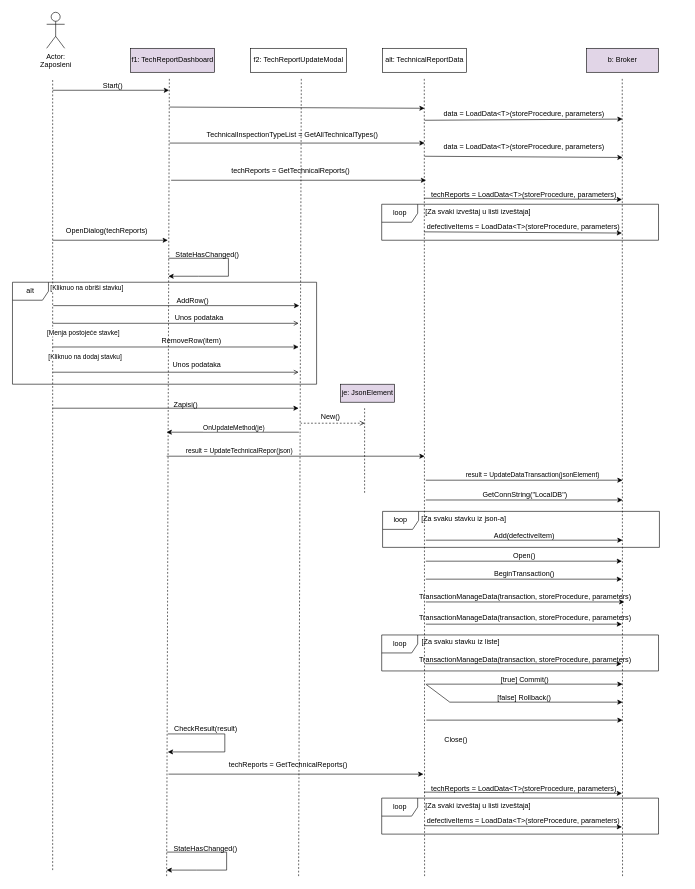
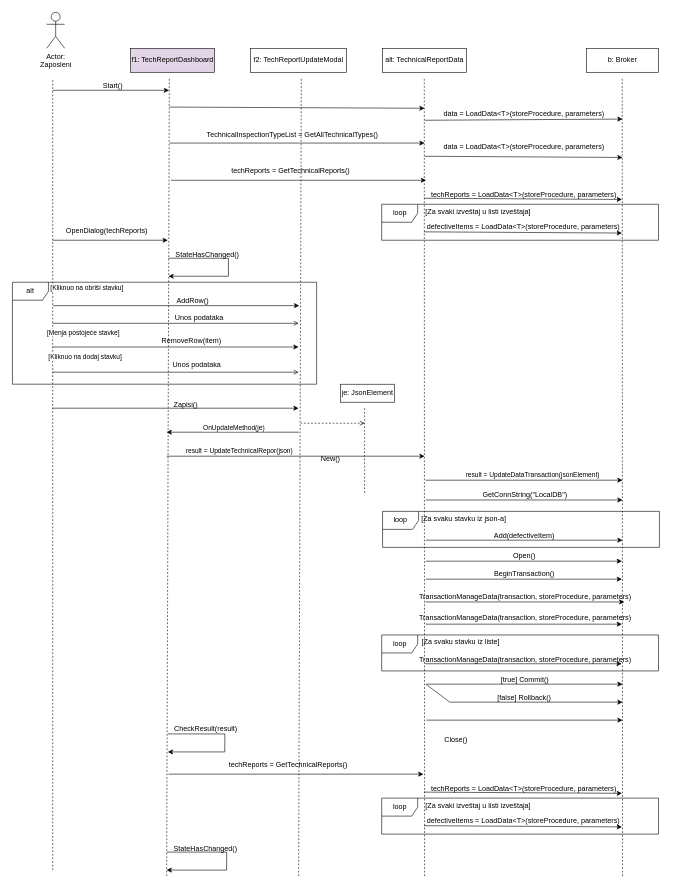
  <mxCell id="0" />
  <mxCell id="1" parent="0" />
  <mxCell id="2" value="Actor:&lt;br&gt;Zaposleni" style="shape=umlActor;verticalLabelPosition=bottom;verticalAlign=top;html=1;outlineConnect=0;" vertex="1" parent="1"><mxGeometry x="77" y="20" width="30" height="60" as="geometry" /></mxCell>
  <mxCell id="3" value="f1: TechReportDashboard" style="rounded=0;whiteSpace=wrap;html=1;fillColor=#e1d5e7;" vertex="1" parent="1"><mxGeometry x="217" y="80" width="140" height="40" as="geometry" /></mxCell>
  <mxCell id="4" value="alt: TechnicalReportData" style="rounded=0;whiteSpace=wrap;html=1;" vertex="1" parent="1"><mxGeometry x="637" y="80" width="140" height="40" as="geometry" /></mxCell>
- <mxCell id="5" value="b: Broker" style="rounded=0;whiteSpace=wrap;html=1;fillColor=#e1d5e7;" vertex="1" parent="1"><mxGeometry x="977" y="80" width="120" height="40" as="geometry" /></mxCell>
+ <mxCell id="5" value="b: Broker" style="rounded=0;whiteSpace=wrap;html=1;" vertex="1" parent="1"><mxGeometry x="977" y="80" width="120" height="40" as="geometry" /></mxCell>
  <mxCell id="6" value="" style="endArrow=none;dashed=1;html=1;rounded=0;" edge="1" parent="1"><mxGeometry width="50" height="50" relative="1" as="geometry"><mxPoint x="87" y="1450" as="sourcePoint" /><mxPoint x="87" y="130" as="targetPoint" /></mxGeometry></mxCell>
  <mxCell id="7" value="" style="endArrow=none;dashed=1;html=1;rounded=0;" edge="1" parent="1"><mxGeometry width="50" height="50" relative="1" as="geometry"><mxPoint x="277" y="1460" as="sourcePoint" /><mxPoint x="281.5" y="130" as="targetPoint" /></mxGeometry></mxCell>
  <mxCell id="8" value="" style="endArrow=none;dashed=1;html=1;rounded=0;" edge="1" parent="1"><mxGeometry width="50" height="50" relative="1" as="geometry"><mxPoint x="707" y="1460" as="sourcePoint" /><mxPoint x="706.5" y="130" as="targetPoint" /></mxGeometry></mxCell>
  <mxCell id="9" value="" style="endArrow=none;dashed=1;html=1;rounded=0;" edge="1" parent="1"><mxGeometry width="50" height="50" relative="1" as="geometry"><mxPoint x="1037" y="1460" as="sourcePoint" /><mxPoint x="1036.5" y="130" as="targetPoint" /></mxGeometry></mxCell>
  <mxCell id="10" value="" style="endArrow=classic;html=1;rounded=0;" edge="1" parent="1"><mxGeometry width="50" height="50" relative="1" as="geometry"><mxPoint x="282" y="178" as="sourcePoint" /><mxPoint x="707" y="180" as="targetPoint" /></mxGeometry></mxCell>
  <mxCell id="11" value="" style="endArrow=classic;html=1;rounded=0;" edge="1" parent="1"><mxGeometry width="50" height="50" relative="1" as="geometry"><mxPoint x="707" y="200" as="sourcePoint" /><mxPoint x="1037" y="198" as="targetPoint" /></mxGeometry></mxCell>
  <mxCell id="12" value="data = LoadData&lt;T&gt;(storeProcedure, parameters)" style="text;whiteSpace=wrap;" vertex="1" parent="1"><mxGeometry x="737" y="176" width="297" height="40" as="geometry" /></mxCell>
  <mxCell id="13" value="TechnicalInspectionTypeList = GetAllTechnicalTypes()" style="text;whiteSpace=wrap;" vertex="1" parent="1"><mxGeometry x="342" y="210" width="300" height="40" as="geometry" /></mxCell>
  <mxCell id="14" value="" style="endArrow=classic;html=1;rounded=0;" edge="1" parent="1"><mxGeometry width="50" height="50" relative="1" as="geometry"><mxPoint x="282" y="238" as="sourcePoint" /><mxPoint x="707" y="238" as="targetPoint" /></mxGeometry></mxCell>
  <mxCell id="15" value="" style="endArrow=classic;html=1;rounded=0;" edge="1" parent="1"><mxGeometry width="50" height="50" relative="1" as="geometry"><mxPoint x="707" y="260" as="sourcePoint" /><mxPoint x="1037" y="262" as="targetPoint" /></mxGeometry></mxCell>
  <mxCell id="16" value="" style="endArrow=classic;html=1;rounded=0;" edge="1" parent="1"><mxGeometry width="50" height="50" relative="1" as="geometry"><mxPoint x="87" y="150" as="sourcePoint" /><mxPoint x="281" y="150" as="targetPoint" /></mxGeometry></mxCell>
  <mxCell id="17" value="Start()" style="text;html=1;align=center;verticalAlign=middle;resizable=0;points=[];autosize=1;strokeColor=none;fillColor=none;" vertex="1" parent="1"><mxGeometry x="157" y="128" width="60" height="30" as="geometry" /></mxCell>
  <mxCell id="18" value="f2:&amp;nbsp;TechReportUpdateModal" style="rounded=0;whiteSpace=wrap;html=1;" vertex="1" parent="1"><mxGeometry x="417" y="80" width="160" height="40" as="geometry" /></mxCell>
  <mxCell id="19" value="" style="endArrow=none;dashed=1;html=1;rounded=0;" edge="1" parent="1"><mxGeometry width="50" height="50" relative="1" as="geometry"><mxPoint x="497" y="1460" as="sourcePoint" /><mxPoint x="501.5" y="130" as="targetPoint" /></mxGeometry></mxCell>
  <mxCell id="20" value="[Kliknuo na dodaj stavku]" style="edgeLabel;html=1;align=center;verticalAlign=middle;resizable=0;points=[];" vertex="1" connectable="0" parent="19"><mxGeometry x="-0.027" y="-9" relative="1" as="geometry"><mxPoint x="-368" y="-220" as="offset" /></mxGeometry></mxCell>
  <mxCell id="21" value="" style="endArrow=classic;html=1;rounded=0;" edge="1" parent="1"><mxGeometry width="50" height="50" relative="1" as="geometry"><mxPoint x="284.5" y="300" as="sourcePoint" /><mxPoint x="709.5" y="300" as="targetPoint" /></mxGeometry></mxCell>
  <mxCell id="22" value="techReports = GetTechnicalReports()" style="text;whiteSpace=wrap;" vertex="1" parent="1"><mxGeometry x="383" y="270" width="217.5" height="40" as="geometry" /></mxCell>
  <mxCell id="23" value="" style="endArrow=classic;html=1;rounded=0;" edge="1" parent="1"><mxGeometry width="50" height="50" relative="1" as="geometry"><mxPoint x="706" y="330" as="sourcePoint" /><mxPoint x="1036" y="332" as="targetPoint" /></mxGeometry></mxCell>
  <mxCell id="24" value="data = LoadData&lt;T&gt;(storeProcedure, parameters)" style="text;whiteSpace=wrap;" vertex="1" parent="1"><mxGeometry x="737" y="230" width="297" height="20" as="geometry" /></mxCell>
  <mxCell id="25" value="techReports = LoadData&lt;T&gt;(storeProcedure, parameters)" style="text;whiteSpace=wrap;" vertex="1" parent="1"><mxGeometry x="715.5" y="310" width="340" height="40" as="geometry" /></mxCell>
  <mxCell id="26" value="" style="endArrow=classic;html=1;rounded=0;" edge="1" parent="1"><mxGeometry width="50" height="50" relative="1" as="geometry"><mxPoint x="706" y="386" as="sourcePoint" /><mxPoint x="1036" y="388" as="targetPoint" /></mxGeometry></mxCell>
  <mxCell id="27" value="loop" style="shape=umlFrame;whiteSpace=wrap;html=1;pointerEvents=0;" vertex="1" parent="1"><mxGeometry x="635.5" y="340" width="461.5" height="60" as="geometry" /></mxCell>
  <mxCell id="28" value="[Za svaki izveštaj u listi izveštaja]" style="text;html=1;align=center;verticalAlign=middle;resizable=0;points=[];autosize=1;strokeColor=none;fillColor=none;" vertex="1" parent="1"><mxGeometry x="696" y="338" width="200" height="30" as="geometry" /></mxCell>
  <mxCell id="29" value="defectiveItems = LoadData&lt;T&gt;(storeProcedure, parameters)" style="text;whiteSpace=wrap;" vertex="1" parent="1"><mxGeometry x="709" y="364" width="330" height="40" as="geometry" /></mxCell>
  <mxCell id="30" value="OpenDialog(&lt;span style=&quot;text-align: left; text-wrap: wrap;&quot;&gt;techReports&lt;/span&gt;)" style="text;html=1;align=center;verticalAlign=middle;resizable=0;points=[];autosize=1;strokeColor=none;fillColor=none;" vertex="1" parent="1"><mxGeometry x="97" y="370" width="160" height="30" as="geometry" /></mxCell>
  <mxCell id="31" value="" style="endArrow=classic;html=1;rounded=0;" edge="1" parent="1"><mxGeometry width="50" height="50" relative="1" as="geometry"><mxPoint x="280" y="430" as="sourcePoint" /><mxPoint x="280" y="460" as="targetPoint" /><Array as="points"><mxPoint x="380" y="430" /><mxPoint x="380" y="460" /><mxPoint x="330" y="460" /></Array></mxGeometry></mxCell>
  <mxCell id="32" value="StateHasChanged()" style="text;whiteSpace=wrap;" vertex="1" parent="1"><mxGeometry x="290" y="410" width="130" height="40" as="geometry" /></mxCell>
  <mxCell id="33" value="" style="endArrow=classic;html=1;rounded=0;" edge="1" parent="1"><mxGeometry width="50" height="50" relative="1" as="geometry"><mxPoint x="87" y="400" as="sourcePoint" /><mxPoint x="279" y="400" as="targetPoint" /></mxGeometry></mxCell>
  <mxCell id="34" value="alt" style="shape=umlFrame;whiteSpace=wrap;html=1;pointerEvents=0;" vertex="1" parent="1"><mxGeometry x="20" y="470" width="507" height="170" as="geometry" /></mxCell>
  <mxCell id="35" value="AddRow()" style="text;whiteSpace=wrap;" vertex="1" parent="1"><mxGeometry x="292" y="487" width="80" height="40" as="geometry" /></mxCell>
  <mxCell id="36" value="Unos podataka" style="text;html=1;align=center;verticalAlign=middle;resizable=0;points=[];autosize=1;strokeColor=none;fillColor=none;" vertex="1" parent="1"><mxGeometry x="281" y="514" width="100" height="30" as="geometry" /></mxCell>
  <mxCell id="37" value="[Kliknuo na obriši stavku]" style="edgeLabel;html=1;align=center;verticalAlign=middle;resizable=0;points=[];" vertex="1" connectable="0" parent="1"><mxGeometry x="143.002" y="479.003" as="geometry" /></mxCell>
  <mxCell id="38" value="RemoveRow(item)" style="text;whiteSpace=wrap;" vertex="1" parent="1"><mxGeometry x="267" y="553.47" width="100" height="40" as="geometry" /></mxCell>
  <mxCell id="39" value="[Menja postojeće stavke]" style="edgeLabel;html=1;align=center;verticalAlign=middle;resizable=0;points=[];" vertex="1" connectable="0" parent="1"><mxGeometry x="137.002" y="553.473" as="geometry" /></mxCell>
  <mxCell id="40" value="Unos podataka" style="text;html=1;align=center;verticalAlign=middle;resizable=0;points=[];autosize=1;strokeColor=none;fillColor=none;" vertex="1" parent="1"><mxGeometry x="277" y="593.47" width="100" height="30" as="geometry" /></mxCell>
  <mxCell id="41" value="" style="endArrow=classic;html=1;rounded=0;" edge="1" parent="1"><mxGeometry width="50" height="50" relative="1" as="geometry"><mxPoint x="88" y="509" as="sourcePoint" /><mxPoint x="498" y="509" as="targetPoint" /></mxGeometry></mxCell>
  <mxCell id="42" value="" style="endArrow=classic;html=1;rounded=0;" edge="1" parent="1"><mxGeometry width="50" height="50" relative="1" as="geometry"><mxPoint x="87" y="577.94" as="sourcePoint" /><mxPoint x="497" y="577.94" as="targetPoint" /></mxGeometry></mxCell>
  <mxCell id="43" value="" style="endArrow=open;html=1;rounded=0;endFill=0;" edge="1" parent="1"><mxGeometry width="50" height="50" relative="1" as="geometry"><mxPoint x="87" y="538.47" as="sourcePoint" /><mxPoint x="497" y="538.47" as="targetPoint" /></mxGeometry></mxCell>
  <mxCell id="44" value="" style="endArrow=open;html=1;rounded=0;endFill=0;" edge="1" parent="1"><mxGeometry width="50" height="50" relative="1" as="geometry"><mxPoint x="87" y="620" as="sourcePoint" /><mxPoint x="497" y="620" as="targetPoint" /></mxGeometry></mxCell>
  <mxCell id="45" value="Zapisi()" style="text;whiteSpace=wrap;" vertex="1" parent="1"><mxGeometry x="287" y="660" width="70" height="40" as="geometry" /></mxCell>
  <mxCell id="46" value="" style="endArrow=classic;html=1;rounded=0;" edge="1" parent="1"><mxGeometry width="50" height="50" relative="1" as="geometry"><mxPoint x="87" y="680" as="sourcePoint" /><mxPoint x="497" y="680" as="targetPoint" /></mxGeometry></mxCell>
  <mxCell id="47" value="" style="endArrow=classic;html=1;rounded=0;" edge="1" parent="1"><mxGeometry width="50" height="50" relative="1" as="geometry"><mxPoint x="497.5" y="720" as="sourcePoint" /><mxPoint x="277" y="720" as="targetPoint" /></mxGeometry></mxCell>
  <mxCell id="48" value="OnUpdateMethod(je)" style="edgeLabel;html=1;align=center;verticalAlign=middle;resizable=0;points=[];" vertex="1" connectable="0" parent="47"><mxGeometry x="-0.025" y="6" relative="1" as="geometry"><mxPoint x="-2" y="-15" as="offset" /></mxGeometry></mxCell>
  <mxCell id="49" value="" style="endArrow=classic;html=1;rounded=0;" edge="1" parent="1"><mxGeometry width="50" height="50" relative="1" as="geometry"><mxPoint x="277" y="760" as="sourcePoint" /><mxPoint x="707" y="760" as="targetPoint" /></mxGeometry></mxCell>
  <mxCell id="50" value="result =&amp;nbsp;UpdateTechnicalRepor(json)" style="edgeLabel;html=1;align=center;verticalAlign=middle;resizable=0;points=[];" vertex="1" connectable="0" parent="49"><mxGeometry x="-0.025" y="6" relative="1" as="geometry"><mxPoint x="-90" y="-4" as="offset" /></mxGeometry></mxCell>
- <mxCell id="51" value="je: JsonElement" style="rounded=0;whiteSpace=wrap;html=1;fillColor=#e1d5e7;" vertex="1" parent="1"><mxGeometry x="567" y="640" width="90" height="30" as="geometry" /></mxCell>
+ <mxCell id="51" value="je: JsonElement" style="rounded=0;whiteSpace=wrap;html=1;" vertex="1" parent="1"><mxGeometry x="567" y="640" width="90" height="30" as="geometry" /></mxCell>
  <mxCell id="52" value="" style="endArrow=none;dashed=1;html=1;rounded=0;" edge="1" parent="1"><mxGeometry width="50" height="50" relative="1" as="geometry"><mxPoint x="607" y="680" as="sourcePoint" /><mxPoint x="607" y="822" as="targetPoint" /></mxGeometry></mxCell>
  <mxCell id="53" value="" style="endArrow=none;dashed=1;html=1;rounded=0;strokeWidth=1;strokeColor=default;startArrow=open;startFill=0;" edge="1" parent="1"><mxGeometry width="50" height="50" relative="1" as="geometry"><mxPoint x="607" y="705" as="sourcePoint" /><mxPoint x="500.5" y="705" as="targetPoint" /></mxGeometry></mxCell>
- <mxCell id="54" value="New()" style="text;html=1;align=center;verticalAlign=middle;resizable=0;points=[];autosize=1;strokeColor=none;fillColor=none;" vertex="1" parent="1"><mxGeometry x="519.5" y="680" width="60" height="30" as="geometry" /></mxCell>
+ <mxCell id="54" value="New()" style="text;html=1;align=center;verticalAlign=middle;resizable=0;points=[];autosize=1;strokeColor=none;fillColor=none;" vertex="1" parent="1"><mxGeometry x="519.5" y="750" width="60" height="30" as="geometry" /></mxCell>
  <mxCell id="55" value="" style="endArrow=classic;html=1;rounded=0;" edge="1" parent="1"><mxGeometry width="50" height="50" relative="1" as="geometry"><mxPoint x="709" y="800" as="sourcePoint" /><mxPoint x="1037" y="800" as="targetPoint" /></mxGeometry></mxCell>
  <mxCell id="56" value="result =&amp;nbsp;UpdateDataTransaction(jsonElement)" style="edgeLabel;html=1;align=center;verticalAlign=middle;resizable=0;points=[];" vertex="1" connectable="0" parent="55"><mxGeometry x="-0.025" y="6" relative="1" as="geometry"><mxPoint x="17" y="-4" as="offset" /></mxGeometry></mxCell>
  <mxCell id="57" value="" style="endArrow=classic;html=1;rounded=0;" edge="1" parent="1"><mxGeometry width="50" height="50" relative="1" as="geometry"><mxPoint x="709" y="833" as="sourcePoint" /><mxPoint x="1037" y="833" as="targetPoint" /></mxGeometry></mxCell>
  <mxCell id="58" value="GetConnString(&quot;LocalDB&quot;)" style="text;html=1;align=center;verticalAlign=middle;resizable=0;points=[];autosize=1;strokeColor=none;fillColor=none;" vertex="1" parent="1"><mxGeometry x="794" y="810" width="160" height="30" as="geometry" /></mxCell>
  <mxCell id="59" value="" style="endArrow=classic;html=1;rounded=0;" edge="1" parent="1"><mxGeometry width="50" height="50" relative="1" as="geometry"><mxPoint x="709" y="935" as="sourcePoint" /><mxPoint x="1036" y="935" as="targetPoint" /></mxGeometry></mxCell>
  <mxCell id="60" value="Open()" style="text;html=1;align=center;verticalAlign=middle;resizable=0;points=[];autosize=1;strokeColor=none;fillColor=none;" vertex="1" parent="1"><mxGeometry x="843" y="912" width="60" height="30" as="geometry" /></mxCell>
  <mxCell id="61" value="" style="endArrow=classic;html=1;rounded=0;" edge="1" parent="1"><mxGeometry width="50" height="50" relative="1" as="geometry"><mxPoint x="709" y="965" as="sourcePoint" /><mxPoint x="1036" y="965" as="targetPoint" /></mxGeometry></mxCell>
  <mxCell id="62" value="BeginTransaction()" style="text;html=1;align=center;verticalAlign=middle;resizable=0;points=[];autosize=1;strokeColor=none;fillColor=none;" vertex="1" parent="1"><mxGeometry x="813" y="942" width="120" height="30" as="geometry" /></mxCell>
  <mxCell id="63" value="loop" style="shape=umlFrame;whiteSpace=wrap;html=1;pointerEvents=0;" vertex="1" parent="1"><mxGeometry x="637" y="852" width="461.5" height="60" as="geometry" /></mxCell>
  <mxCell id="64" value="[Za svaku stavku iz json-a]" style="text;html=1;align=center;verticalAlign=middle;resizable=0;points=[];autosize=1;strokeColor=none;fillColor=none;" vertex="1" parent="1"><mxGeometry x="692" y="849" width="160" height="30" as="geometry" /></mxCell>
  <mxCell id="65" value="" style="edgeStyle=none;orthogonalLoop=1;jettySize=auto;html=1;rounded=0;" edge="1" parent="1"><mxGeometry width="100" relative="1" as="geometry"><mxPoint x="709" y="900" as="sourcePoint" /><mxPoint x="1037" y="900" as="targetPoint" /><Array as="points" /></mxGeometry></mxCell>
  <mxCell id="66" value="Add(defectiveItem)" style="text;whiteSpace=wrap;" vertex="1" parent="1"><mxGeometry x="820.5" y="879" width="130" height="40" as="geometry" /></mxCell>
  <mxCell id="67" value="" style="endArrow=classic;html=1;rounded=0;" edge="1" parent="1"><mxGeometry width="50" height="50" relative="1" as="geometry"><mxPoint x="709" y="1003" as="sourcePoint" /><mxPoint x="1040" y="1003" as="targetPoint" /></mxGeometry></mxCell>
  <mxCell id="68" value="TransactionManageData(transaction, storeProcedure, parameters)" style="text;whiteSpace=wrap;" vertex="1" parent="1"><mxGeometry x="696" y="980" width="440" height="40" as="geometry" /></mxCell>
  <mxCell id="69" value="" style="endArrow=classic;html=1;rounded=0;" edge="1" parent="1"><mxGeometry width="50" height="50" relative="1" as="geometry"><mxPoint x="709" y="1040" as="sourcePoint" /><mxPoint x="1036" y="1040" as="targetPoint" /></mxGeometry></mxCell>
  <mxCell id="70" value="TransactionManageData(transaction, storeProcedure, parameters)" style="text;whiteSpace=wrap;" vertex="1" parent="1"><mxGeometry x="696" y="1015" width="440" height="40" as="geometry" /></mxCell>
  <mxCell id="71" value="loop" style="shape=umlFrame;whiteSpace=wrap;html=1;pointerEvents=0;" vertex="1" parent="1"><mxGeometry x="635.5" y="1058" width="461.5" height="60" as="geometry" /></mxCell>
  <mxCell id="72" value="[Za svaku stavku iz liste]" style="text;html=1;align=center;verticalAlign=middle;resizable=0;points=[];autosize=1;strokeColor=none;fillColor=none;" vertex="1" parent="1"><mxGeometry x="692" y="1055" width="150" height="30" as="geometry" /></mxCell>
  <mxCell id="73" value="" style="edgeStyle=none;orthogonalLoop=1;jettySize=auto;html=1;rounded=0;" edge="1" parent="1"><mxGeometry width="100" relative="1" as="geometry"><mxPoint x="707.5" y="1106" as="sourcePoint" /><mxPoint x="1035.5" y="1106" as="targetPoint" /><Array as="points" /></mxGeometry></mxCell>
  <mxCell id="74" value="TransactionManageData(transaction, storeProcedure, parameters)" style="text;whiteSpace=wrap;" vertex="1" parent="1"><mxGeometry x="696" y="1085" width="440" height="40" as="geometry" /></mxCell>
  <mxCell id="75" value="" style="endArrow=classic;html=1;rounded=0;" edge="1" parent="1"><mxGeometry width="50" height="50" relative="1" as="geometry"><mxPoint x="710" y="1140" as="sourcePoint" /><mxPoint x="1037" y="1140" as="targetPoint" /></mxGeometry></mxCell>
  <mxCell id="76" value="" style="endArrow=classic;html=1;rounded=0;" edge="1" parent="1"><mxGeometry width="50" height="50" relative="1" as="geometry"><mxPoint x="709" y="1140" as="sourcePoint" /><mxPoint x="1037" y="1170" as="targetPoint" /><Array as="points"><mxPoint x="749" y="1170" /></Array></mxGeometry></mxCell>
  <mxCell id="77" value="[true] Commit()" style="text;html=1;align=center;verticalAlign=middle;resizable=0;points=[];autosize=1;strokeColor=none;fillColor=none;" vertex="1" parent="1"><mxGeometry x="824" y="1118" width="100" height="30" as="geometry" /></mxCell>
  <mxCell id="78" value="[false] Rollback()" style="text;html=1;align=center;verticalAlign=middle;resizable=0;points=[];autosize=1;strokeColor=none;fillColor=none;" vertex="1" parent="1"><mxGeometry x="818" y="1148" width="110" height="30" as="geometry" /></mxCell>
  <mxCell id="79" value="" style="endArrow=classic;html=1;rounded=0;" edge="1" parent="1"><mxGeometry width="50" height="50" relative="1" as="geometry"><mxPoint x="710" y="1200" as="sourcePoint" /><mxPoint x="1037" y="1200" as="targetPoint" /></mxGeometry></mxCell>
  <mxCell id="80" value="Close()" style="text;html=1;align=center;verticalAlign=middle;resizable=0;points=[];autosize=1;strokeColor=none;fillColor=none;" vertex="1" parent="1"><mxGeometry x="729" y="1218" width="60" height="30" as="geometry" /></mxCell>
  <mxCell id="81" value="" style="endArrow=classic;html=1;rounded=0;" edge="1" parent="1"><mxGeometry width="50" height="50" relative="1" as="geometry"><mxPoint x="279" y="1223" as="sourcePoint" /><mxPoint x="279" y="1253" as="targetPoint" /><Array as="points"><mxPoint x="374" y="1223" /><mxPoint x="374" y="1253" /></Array></mxGeometry></mxCell>
  <mxCell id="82" value="CheckResult(result)" style="text;html=1;align=center;verticalAlign=middle;resizable=0;points=[];autosize=1;strokeColor=none;fillColor=none;" vertex="1" parent="1"><mxGeometry x="277" y="1200" width="130" height="30" as="geometry" /></mxCell>
  <mxCell id="83" value="" style="endArrow=classic;html=1;rounded=0;" edge="1" parent="1"><mxGeometry width="50" height="50" relative="1" as="geometry"><mxPoint x="280" y="1290" as="sourcePoint" /><mxPoint x="705" y="1290" as="targetPoint" /></mxGeometry></mxCell>
  <mxCell id="84" value="techReports = GetTechnicalReports()" style="text;whiteSpace=wrap;" vertex="1" parent="1"><mxGeometry x="378.5" y="1260" width="217.5" height="40" as="geometry" /></mxCell>
  <mxCell id="85" value="" style="endArrow=classic;html=1;rounded=0;" edge="1" parent="1"><mxGeometry width="50" height="50" relative="1" as="geometry"><mxPoint x="706" y="1320" as="sourcePoint" /><mxPoint x="1036" y="1322" as="targetPoint" /></mxGeometry></mxCell>
  <mxCell id="86" value="techReports = LoadData&lt;T&gt;(storeProcedure, parameters)" style="text;whiteSpace=wrap;" vertex="1" parent="1"><mxGeometry x="715.5" y="1300" width="340" height="40" as="geometry" /></mxCell>
  <mxCell id="87" value="" style="endArrow=classic;html=1;rounded=0;" edge="1" parent="1"><mxGeometry width="50" height="50" relative="1" as="geometry"><mxPoint x="706" y="1376" as="sourcePoint" /><mxPoint x="1036" y="1378" as="targetPoint" /></mxGeometry></mxCell>
  <mxCell id="88" value="loop" style="shape=umlFrame;whiteSpace=wrap;html=1;pointerEvents=0;" vertex="1" parent="1"><mxGeometry x="635.5" y="1330" width="461.5" height="60" as="geometry" /></mxCell>
  <mxCell id="89" value="[Za svaki izveštaj u listi izveštaja]" style="text;html=1;align=center;verticalAlign=middle;resizable=0;points=[];autosize=1;strokeColor=none;fillColor=none;" vertex="1" parent="1"><mxGeometry x="696" y="1328" width="200" height="30" as="geometry" /></mxCell>
  <mxCell id="90" value="defectiveItems = LoadData&lt;T&gt;(storeProcedure, parameters)" style="text;whiteSpace=wrap;" vertex="1" parent="1"><mxGeometry x="709" y="1354" width="330" height="40" as="geometry" /></mxCell>
  <mxCell id="91" value="" style="endArrow=classic;html=1;rounded=0;" edge="1" parent="1"><mxGeometry width="50" height="50" relative="1" as="geometry"><mxPoint x="277" y="1420" as="sourcePoint" /><mxPoint x="277" y="1450" as="targetPoint" /><Array as="points"><mxPoint x="377" y="1420" /><mxPoint x="377" y="1450" /><mxPoint x="327" y="1450" /></Array></mxGeometry></mxCell>
  <mxCell id="92" value="StateHasChanged()" style="text;whiteSpace=wrap;" vertex="1" parent="1"><mxGeometry x="287" y="1400" width="130" height="40" as="geometry" /></mxCell>
